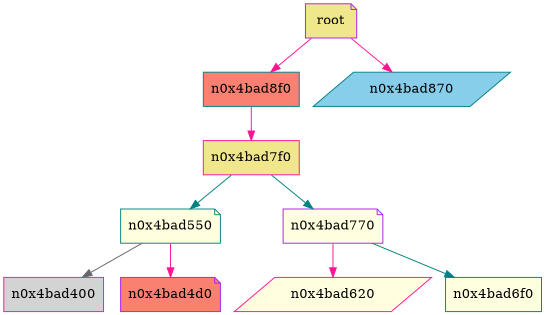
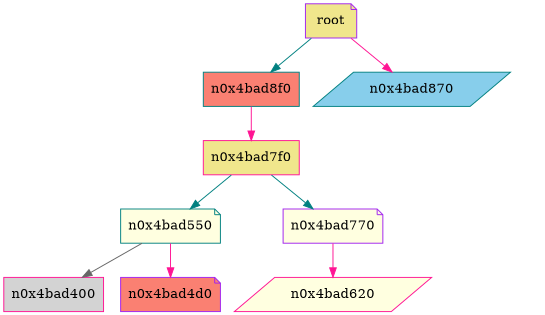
  digraph {
    node [color=teal fillcolor=lightyellow shape=note style=filled]
    edge [color=deeppink]
    n1 [color=purple fillcolor=khaki label=root]
    n0x4bad8f0 [fillcolor=salmon shape=box]
    n0x4bad870 [fillcolor=skyblue shape=parallelogram]
    n0x4bad7f0 [color=deeppink fillcolor=khaki shape=box]
    n0x4bad550
    n0x4bad770 [color=purple]
    n0x4bad400 [color=deeppink fillcolor=lightgrey shape=box]
    n0x4bad4d0 [color=purple fillcolor=salmon]
    n0x4bad620 [color=deeppink shape=parallelogram]
-   n0x4bad6f0 [shape=box]
-   n1 -> n0x4bad8f0
+   n1 -> n0x4bad8f0 [color=teal]
    n1 -> n0x4bad870
    n0x4bad8f0 -> n0x4bad7f0
    n0x4bad7f0 -> n0x4bad550 [color=teal]
    n0x4bad7f0 -> n0x4bad770 [color=teal]
    n0x4bad550 -> n0x4bad400 [color=gray40]
    n0x4bad550 -> n0x4bad4d0
    n0x4bad770 -> n0x4bad620
-   n0x4bad770 -> n0x4bad6f0 [color=teal]
  }
